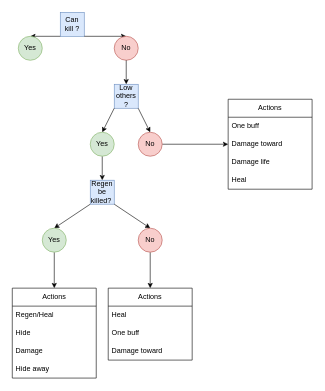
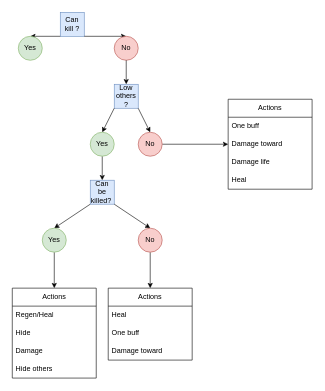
  <mxCell id="0" />
  <mxCell id="1" parent="0" />
  <mxCell id="2" value="Can kill ?" style="whiteSpace=wrap;html=1;aspect=fixed;fillColor=#dae8fc;strokeColor=#6c8ebf;" vertex="1" parent="1"><mxGeometry x="100" y="20" width="40" height="40" as="geometry" /></mxCell>
  <mxCell id="3" value="" style="endArrow=classic;html=1;rounded=0;exitX=0;exitY=1;exitDx=0;exitDy=0;entryX=0.5;entryY=0;entryDx=0;entryDy=0;" edge="1" parent="1" source="2" target="6"><mxGeometry width="50" height="50" relative="1" as="geometry"><mxPoint x="90" y="200" as="sourcePoint" /><mxPoint x="70" y="140" as="targetPoint" /></mxGeometry></mxCell>
  <mxCell id="4" value="" style="endArrow=classic;html=1;rounded=0;exitX=1;exitY=1;exitDx=0;exitDy=0;entryX=0.5;entryY=0;entryDx=0;entryDy=0;" edge="1" parent="1" source="2" target="7"><mxGeometry width="50" height="50" relative="1" as="geometry"><mxPoint x="90" y="200" as="sourcePoint" /><mxPoint x="230" y="140" as="targetPoint" /></mxGeometry></mxCell>
  <mxCell id="5" value="Low others ?" style="whiteSpace=wrap;html=1;aspect=fixed;fillColor=#dae8fc;strokeColor=#6c8ebf;" vertex="1" parent="1"><mxGeometry x="190" y="140" width="40" height="40" as="geometry" /></mxCell>
  <mxCell id="6" value="Yes" style="ellipse;whiteSpace=wrap;html=1;aspect=fixed;fillColor=#d5e8d4;strokeColor=#82b366;" vertex="1" parent="1"><mxGeometry x="30" y="60" width="40" height="40" as="geometry" /></mxCell>
  <mxCell id="7" value="No" style="ellipse;whiteSpace=wrap;html=1;aspect=fixed;fillColor=#f8cecc;strokeColor=#b85450;" vertex="1" parent="1"><mxGeometry x="190" y="60" width="40" height="40" as="geometry" /></mxCell>
  <mxCell id="8" value="" style="endArrow=classic;html=1;rounded=0;entryX=0.5;entryY=0;entryDx=0;entryDy=0;" edge="1" parent="1" target="11"><mxGeometry width="50" height="50" relative="1" as="geometry"><mxPoint x="190" y="180" as="sourcePoint" /><mxPoint x="150" y="460" as="targetPoint" /></mxGeometry></mxCell>
  <mxCell id="9" value="" style="endArrow=classic;html=1;rounded=0;exitX=1;exitY=1;exitDx=0;exitDy=0;entryX=0.5;entryY=0;entryDx=0;entryDy=0;" edge="1" parent="1" source="5" target="13"><mxGeometry width="50" height="50" relative="1" as="geometry"><mxPoint x="270" y="380" as="sourcePoint" /><mxPoint x="310" y="460" as="targetPoint" /></mxGeometry></mxCell>
  <mxCell id="10" style="edgeStyle=orthogonalEdgeStyle;rounded=0;orthogonalLoop=1;jettySize=auto;html=1;exitX=0.5;exitY=1;exitDx=0;exitDy=0;entryX=0.5;entryY=0;entryDx=0;entryDy=0;" edge="1" parent="1" source="11" target="15"><mxGeometry relative="1" as="geometry" /></mxCell>
  <mxCell id="11" value="Yes" style="ellipse;whiteSpace=wrap;html=1;aspect=fixed;fillColor=#d5e8d4;strokeColor=#82b366;" vertex="1" parent="1"><mxGeometry x="150" y="220" width="40" height="40" as="geometry" /></mxCell>
  <mxCell id="12" style="edgeStyle=orthogonalEdgeStyle;rounded=0;orthogonalLoop=1;jettySize=auto;html=1;exitX=1;exitY=0.5;exitDx=0;exitDy=0;" edge="1" parent="1" source="13" target="26"><mxGeometry relative="1" as="geometry" /></mxCell>
  <mxCell id="13" value="No" style="ellipse;whiteSpace=wrap;html=1;aspect=fixed;fillColor=#f8cecc;strokeColor=#b85450;" vertex="1" parent="1"><mxGeometry x="230" y="220" width="40" height="40" as="geometry" /></mxCell>
  <mxCell id="14" value="" style="endArrow=classic;html=1;rounded=0;exitX=0.5;exitY=1;exitDx=0;exitDy=0;entryX=0.5;entryY=0;entryDx=0;entryDy=0;" edge="1" parent="1" source="7" target="5"><mxGeometry width="50" height="50" relative="1" as="geometry"><mxPoint x="340" y="360" as="sourcePoint" /><mxPoint x="380" y="440" as="targetPoint" /></mxGeometry></mxCell>
- <mxCell id="15" value="Regen be killed?&amp;nbsp;" style="whiteSpace=wrap;html=1;aspect=fixed;fillColor=#dae8fc;strokeColor=#6c8ebf;" vertex="1" parent="1"><mxGeometry x="150" y="300" width="40" height="40" as="geometry" /></mxCell>
+ <mxCell id="15" value="Can be killed?&amp;nbsp;" style="whiteSpace=wrap;html=1;aspect=fixed;fillColor=#dae8fc;strokeColor=#6c8ebf;" vertex="1" parent="1"><mxGeometry x="150" y="300" width="40" height="40" as="geometry" /></mxCell>
  <mxCell id="16" value="" style="endArrow=classic;html=1;rounded=0;entryX=0.5;entryY=0;entryDx=0;entryDy=0;" edge="1" parent="1" target="19"><mxGeometry width="50" height="50" relative="1" as="geometry"><mxPoint x="150" y="340" as="sourcePoint" /><mxPoint x="110" y="620" as="targetPoint" /></mxGeometry></mxCell>
  <mxCell id="17" value="" style="endArrow=classic;html=1;rounded=0;entryX=0.5;entryY=0;entryDx=0;entryDy=0;" edge="1" parent="1" target="21"><mxGeometry width="50" height="50" relative="1" as="geometry"><mxPoint x="190" y="340" as="sourcePoint" /><mxPoint x="270" y="620" as="targetPoint" /></mxGeometry></mxCell>
  <mxCell id="18" style="edgeStyle=orthogonalEdgeStyle;rounded=0;orthogonalLoop=1;jettySize=auto;html=1;exitX=0.5;exitY=1;exitDx=0;exitDy=0;entryX=0.5;entryY=0;entryDx=0;entryDy=0;" edge="1" parent="1" source="19" target="31"><mxGeometry relative="1" as="geometry" /></mxCell>
  <mxCell id="19" value="Yes" style="ellipse;whiteSpace=wrap;html=1;aspect=fixed;fillColor=#d5e8d4;strokeColor=#82b366;" vertex="1" parent="1"><mxGeometry x="70" y="380" width="40" height="40" as="geometry" /></mxCell>
  <mxCell id="20" style="edgeStyle=orthogonalEdgeStyle;rounded=0;orthogonalLoop=1;jettySize=auto;html=1;exitX=0.5;exitY=1;exitDx=0;exitDy=0;entryX=0.5;entryY=0;entryDx=0;entryDy=0;" edge="1" parent="1" source="21" target="22"><mxGeometry relative="1" as="geometry" /></mxCell>
  <mxCell id="21" value="No" style="ellipse;whiteSpace=wrap;html=1;aspect=fixed;fillColor=#f8cecc;strokeColor=#b85450;" vertex="1" parent="1"><mxGeometry x="230" y="380" width="40" height="40" as="geometry" /></mxCell>
  <mxCell id="22" value="Actions" style="swimlane;fontStyle=0;childLayout=stackLayout;horizontal=1;startSize=30;horizontalStack=0;resizeParent=1;resizeParentMax=0;resizeLast=0;collapsible=1;marginBottom=0;whiteSpace=wrap;html=1;" vertex="1" parent="1"><mxGeometry x="180" y="480" width="140" height="120" as="geometry"><mxRectangle x="400" y="600" width="80" height="30" as="alternateBounds" /></mxGeometry></mxCell>
  <mxCell id="23" value="Heal" style="text;strokeColor=none;fillColor=none;align=left;verticalAlign=middle;spacingLeft=4;spacingRight=4;overflow=hidden;points=[[0,0.5],[1,0.5]];portConstraint=eastwest;rotatable=0;whiteSpace=wrap;html=1;" vertex="1" parent="22"><mxGeometry y="30" width="140" height="30" as="geometry" /></mxCell>
  <mxCell id="24" value="One buff" style="text;strokeColor=none;fillColor=none;align=left;verticalAlign=middle;spacingLeft=4;spacingRight=4;overflow=hidden;points=[[0,0.5],[1,0.5]];portConstraint=eastwest;rotatable=0;whiteSpace=wrap;html=1;" vertex="1" parent="22"><mxGeometry y="60" width="140" height="30" as="geometry" /></mxCell>
  <mxCell id="25" value="Damage toward" style="text;strokeColor=none;fillColor=none;align=left;verticalAlign=middle;spacingLeft=4;spacingRight=4;overflow=hidden;points=[[0,0.5],[1,0.5]];portConstraint=eastwest;rotatable=0;whiteSpace=wrap;html=1;" vertex="1" parent="22"><mxGeometry y="90" width="140" height="30" as="geometry" /></mxCell>
  <mxCell id="26" value="Actions" style="swimlane;fontStyle=0;childLayout=stackLayout;horizontal=1;startSize=30;horizontalStack=0;resizeParent=1;resizeParentMax=0;resizeLast=0;collapsible=1;marginBottom=0;whiteSpace=wrap;html=1;" vertex="1" parent="1"><mxGeometry x="380" y="165" width="140" height="150" as="geometry"><mxRectangle x="400" y="600" width="80" height="30" as="alternateBounds" /></mxGeometry></mxCell>
  <mxCell id="27" value="One buff" style="text;strokeColor=none;fillColor=none;align=left;verticalAlign=middle;spacingLeft=4;spacingRight=4;overflow=hidden;points=[[0,0.5],[1,0.5]];portConstraint=eastwest;rotatable=0;whiteSpace=wrap;html=1;" vertex="1" parent="26"><mxGeometry y="30" width="140" height="30" as="geometry" /></mxCell>
  <mxCell id="28" value="Damage toward" style="text;strokeColor=none;fillColor=none;align=left;verticalAlign=middle;spacingLeft=4;spacingRight=4;overflow=hidden;points=[[0,0.5],[1,0.5]];portConstraint=eastwest;rotatable=0;whiteSpace=wrap;html=1;" vertex="1" parent="26"><mxGeometry y="60" width="140" height="30" as="geometry" /></mxCell>
  <mxCell id="29" value="Damage life" style="text;strokeColor=none;fillColor=none;align=left;verticalAlign=middle;spacingLeft=4;spacingRight=4;overflow=hidden;points=[[0,0.5],[1,0.5]];portConstraint=eastwest;rotatable=0;whiteSpace=wrap;html=1;" vertex="1" parent="26"><mxGeometry y="90" width="140" height="30" as="geometry" /></mxCell>
  <mxCell id="30" value="Heal" style="text;strokeColor=none;fillColor=none;align=left;verticalAlign=middle;spacingLeft=4;spacingRight=4;overflow=hidden;points=[[0,0.5],[1,0.5]];portConstraint=eastwest;rotatable=0;whiteSpace=wrap;html=1;" vertex="1" parent="26"><mxGeometry y="120" width="140" height="30" as="geometry" /></mxCell>
  <mxCell id="31" value="Actions" style="swimlane;fontStyle=0;childLayout=stackLayout;horizontal=1;startSize=30;horizontalStack=0;resizeParent=1;resizeParentMax=0;resizeLast=0;collapsible=1;marginBottom=0;whiteSpace=wrap;html=1;" vertex="1" parent="1"><mxGeometry x="20" y="480" width="140" height="150" as="geometry"><mxRectangle x="400" y="600" width="80" height="30" as="alternateBounds" /></mxGeometry></mxCell>
  <mxCell id="32" value="Regen/Heal" style="text;strokeColor=none;fillColor=none;align=left;verticalAlign=middle;spacingLeft=4;spacingRight=4;overflow=hidden;points=[[0,0.5],[1,0.5]];portConstraint=eastwest;rotatable=0;whiteSpace=wrap;html=1;" vertex="1" parent="31"><mxGeometry y="30" width="140" height="30" as="geometry" /></mxCell>
  <mxCell id="33" value="Hide" style="text;strokeColor=none;fillColor=none;align=left;verticalAlign=middle;spacingLeft=4;spacingRight=4;overflow=hidden;points=[[0,0.5],[1,0.5]];portConstraint=eastwest;rotatable=0;whiteSpace=wrap;html=1;" vertex="1" parent="31"><mxGeometry y="60" width="140" height="30" as="geometry" /></mxCell>
  <mxCell id="34" value="Damage" style="text;strokeColor=none;fillColor=none;align=left;verticalAlign=middle;spacingLeft=4;spacingRight=4;overflow=hidden;points=[[0,0.5],[1,0.5]];portConstraint=eastwest;rotatable=0;whiteSpace=wrap;html=1;" vertex="1" parent="31"><mxGeometry y="90" width="140" height="30" as="geometry" /></mxCell>
- <mxCell id="35" value="Hide away" style="text;strokeColor=none;fillColor=none;align=left;verticalAlign=middle;spacingLeft=4;spacingRight=4;overflow=hidden;points=[[0,0.5],[1,0.5]];portConstraint=eastwest;rotatable=0;whiteSpace=wrap;html=1;" vertex="1" parent="31"><mxGeometry y="120" width="140" height="30" as="geometry" /></mxCell>
+ <mxCell id="35" value="Hide others" style="text;strokeColor=none;fillColor=none;align=left;verticalAlign=middle;spacingLeft=4;spacingRight=4;overflow=hidden;points=[[0,0.5],[1,0.5]];portConstraint=eastwest;rotatable=0;whiteSpace=wrap;html=1;" vertex="1" parent="31"><mxGeometry y="120" width="140" height="30" as="geometry" /></mxCell>
